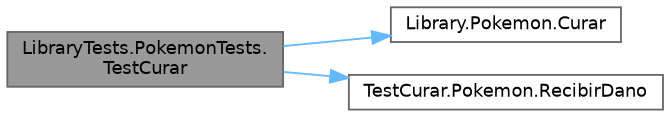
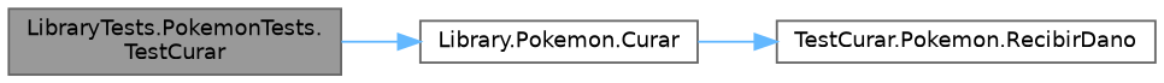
  digraph {
    rankdir=LR
    node [color=grey40 fillcolor=white fontname=Helvetica fontsize=10 shape=box style=filled]
    edge [color=steelblue1 fontname=Helvetica fontsize=10 labelfontname=Helvetica labelfontsize=10 style=solid]
    n1 [color=gray40 fillcolor=grey60 fontcolor=black height=0.2 label="LibraryTests.PokemonTests.\lTestCurar" width=0.4]
    n2 [height=0.2 label="Library.Pokemon.Curar" width=0.4]
    n3 [height=0.2 label="TestCurar.Pokemon.RecibirDano" width=0.4]
    n1 -> n2
-   n1 -> n3
+   n2 -> n3
  }
